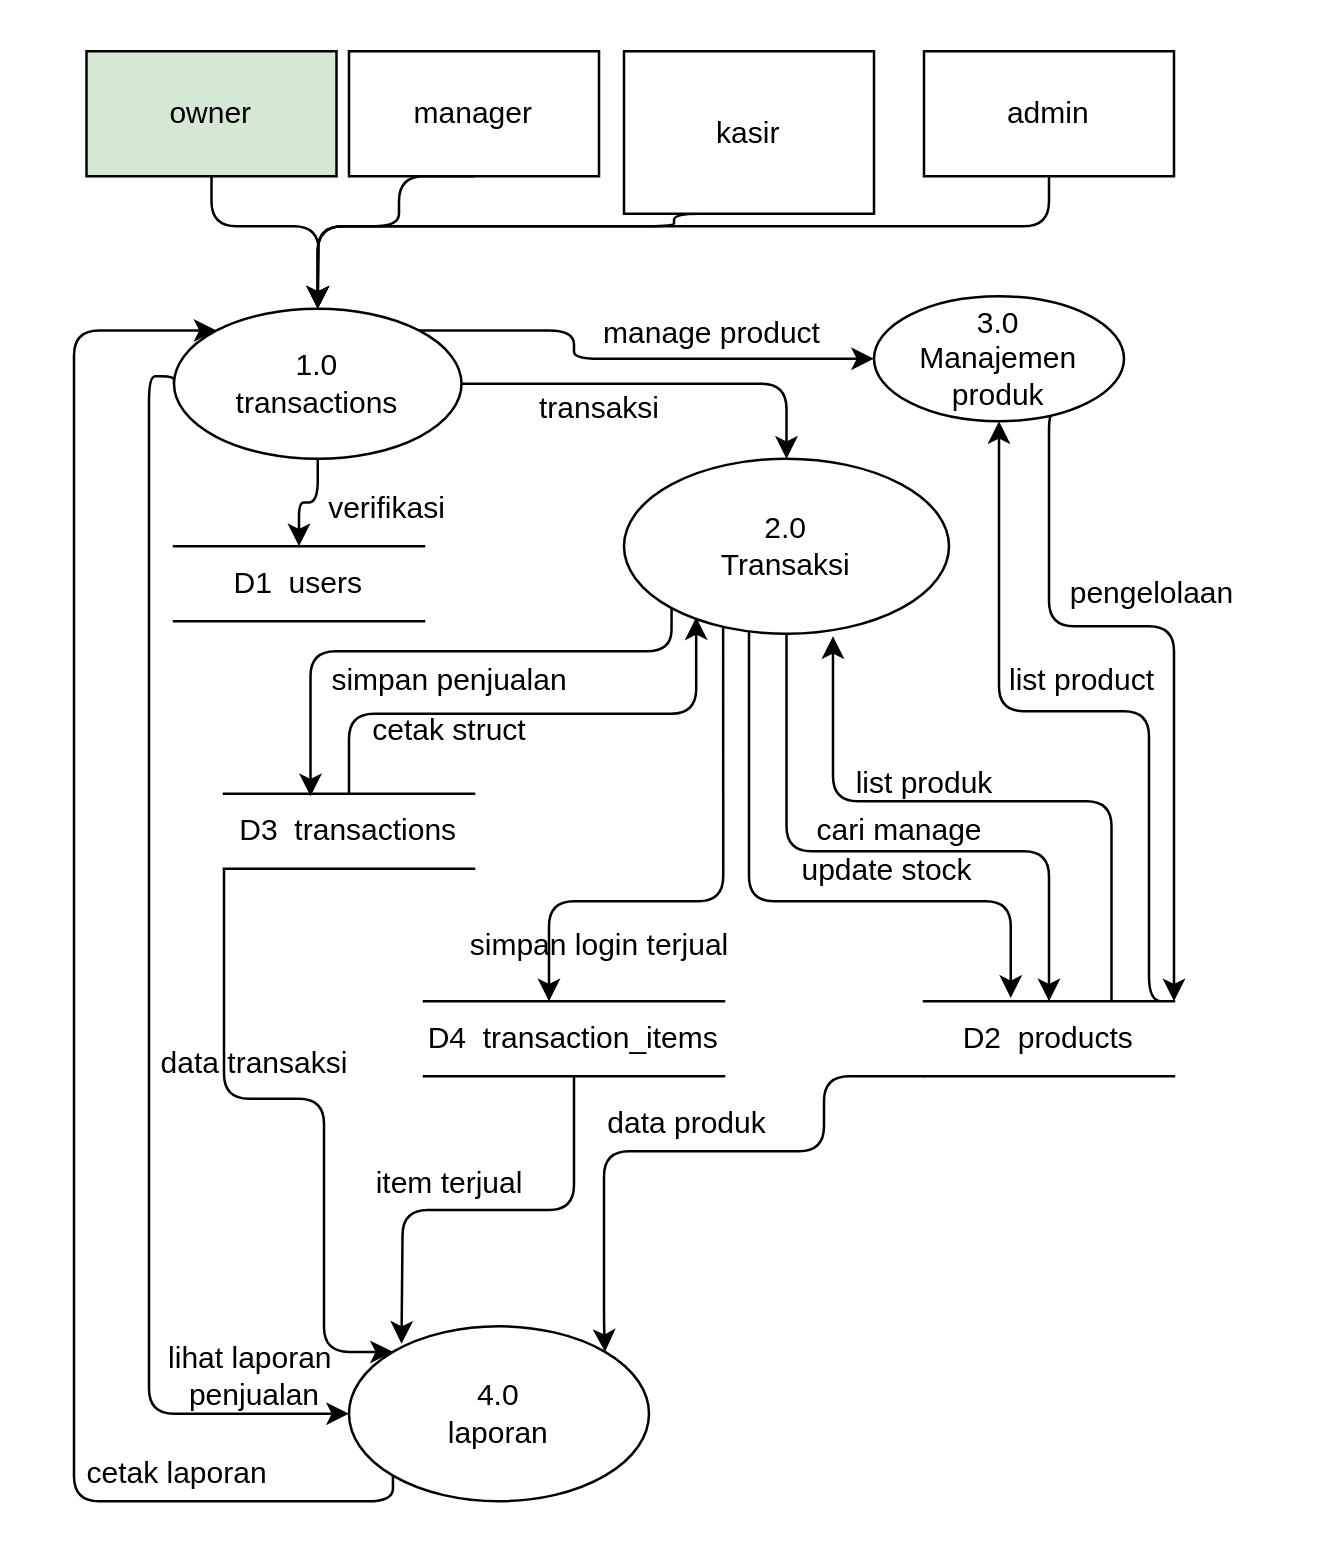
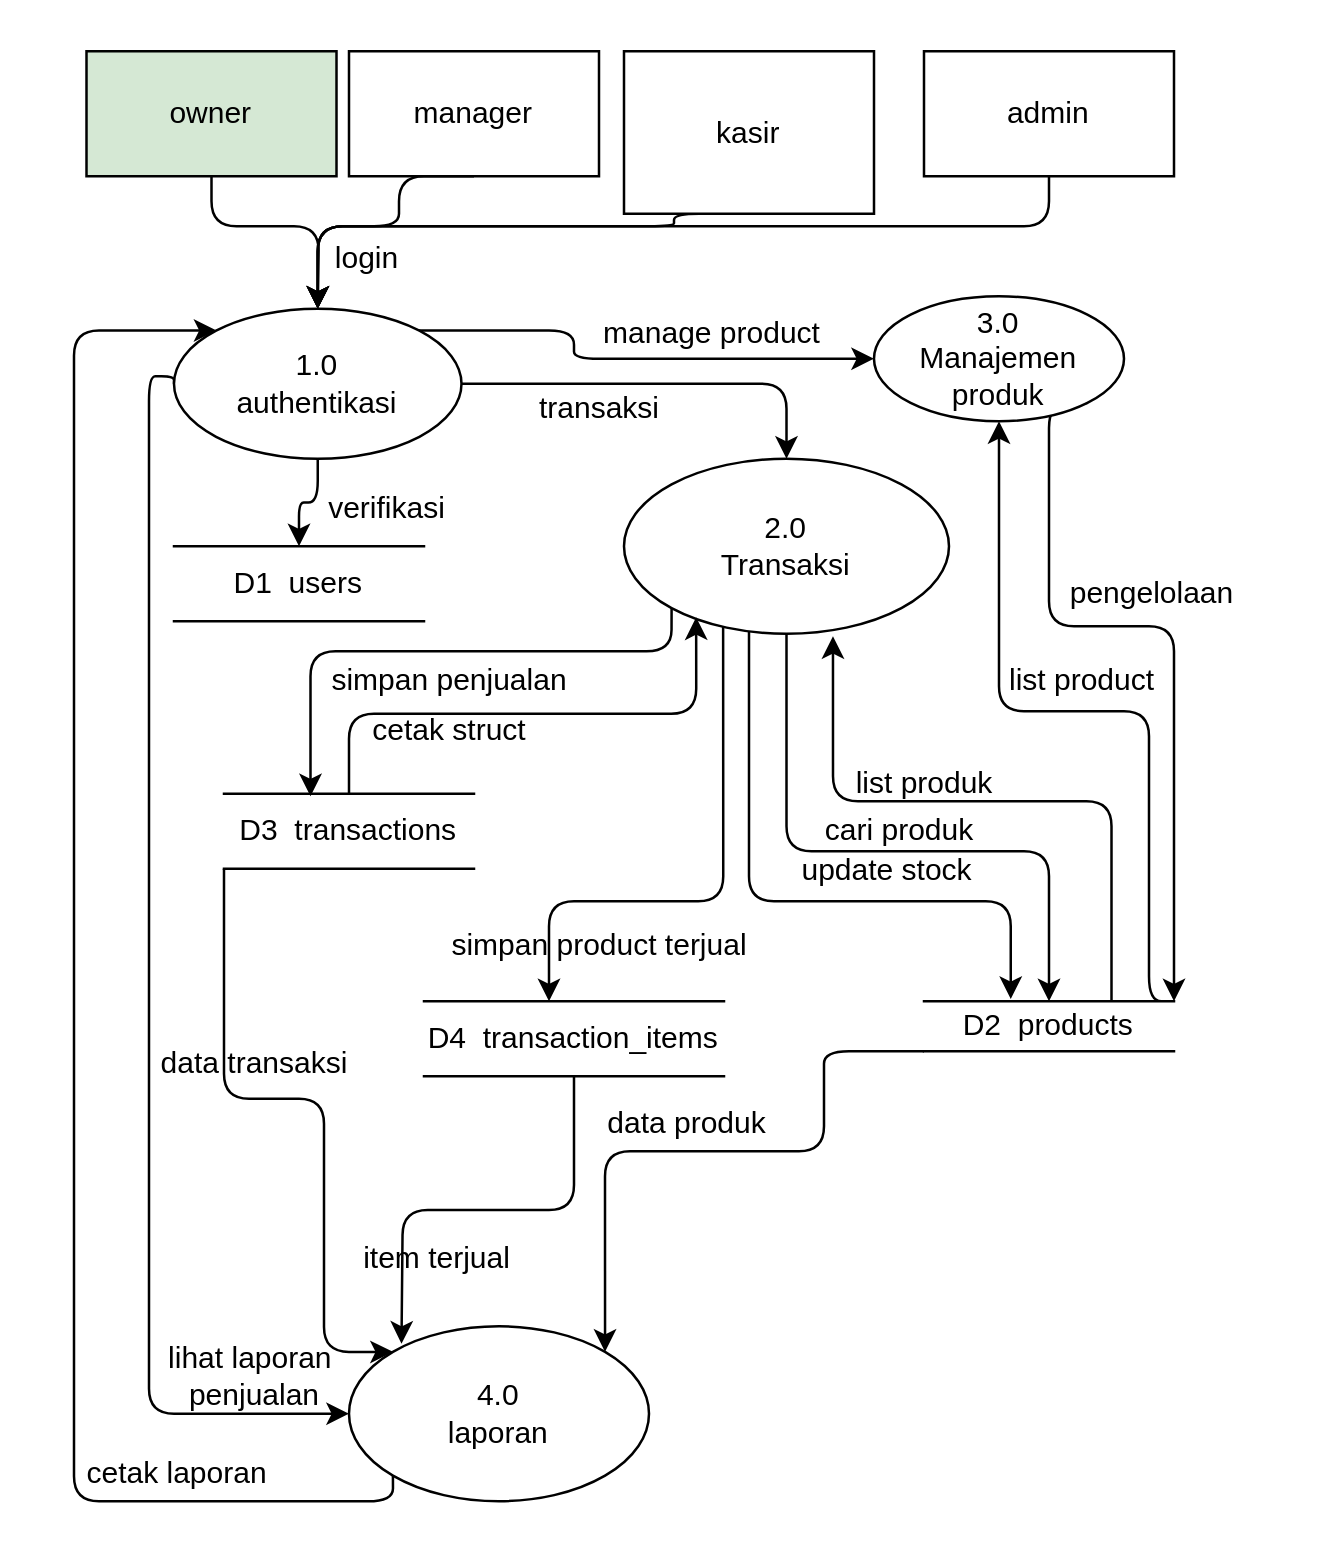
  <mxCell id="0" />
  <mxCell id="1" parent="0" />
  <mxCell id="2" style="edgeStyle=orthogonalEdgeStyle;html=1;exitX=0.305;exitY=0.954;exitDx=0;exitDy=0;exitPerimeter=0;" parent="1" source="4" target="13" edge="1"><mxGeometry relative="1" as="geometry"><Array as="points"><mxPoint x="289" y="360" /><mxPoint x="219" y="360" /></Array></mxGeometry></mxCell>
  <mxCell id="3" style="edgeStyle=orthogonalEdgeStyle;html=1;exitX=0.5;exitY=1;exitDx=0;exitDy=0;" parent="1" source="4" target="10" edge="1"><mxGeometry relative="1" as="geometry"><Array as="points"><mxPoint x="314" y="340" /><mxPoint x="419" y="340" /></Array></mxGeometry></mxCell>
  <mxCell id="4" value="&lt;div&gt;2.0&lt;/div&gt;Transaksi" style="shape=ellipse;html=1;dashed=0;whiteSpace=wrap;perimeter=ellipsePerimeter;fontSize=12;" parent="1" vertex="1"><mxGeometry x="249" y="183" width="130" height="70" as="geometry" /></mxCell>
  <mxCell id="5" style="edgeStyle=orthogonalEdgeStyle;html=1;exitX=0.5;exitY=1;exitDx=0;exitDy=0;entryX=0.5;entryY=0;entryDx=0;entryDy=0;" edge="1" parent="1" source="6" target="28"><mxGeometry relative="1" as="geometry"><Array as="points"><mxPoint x="269" y="90" /><mxPoint x="127" y="90" /></Array></mxGeometry></mxCell>
  <mxCell id="6" value="kasir" style="html=1;dashed=0;whiteSpace=wrap;" parent="1" vertex="1"><mxGeometry x="249" y="20" width="100" height="65" as="geometry" /></mxCell>
  <mxCell id="7" style="edgeStyle=orthogonalEdgeStyle;html=1;exitX=0.5;exitY=1;exitDx=0;exitDy=0;" edge="1" parent="1" source="8" target="28"><mxGeometry relative="1" as="geometry"><Array as="points"><mxPoint x="84" y="90" /><mxPoint x="127" y="90" /></Array></mxGeometry></mxCell>
  <mxCell id="8" value="owner" style="html=1;dashed=0;whiteSpace=wrap;fillColor=#d5e8d4;" parent="1" vertex="1"><mxGeometry x="34" y="20" width="100" height="50" as="geometry" /></mxCell>
  <mxCell id="9" style="edgeStyle=orthogonalEdgeStyle;html=1;exitX=1;exitY=0;exitDx=0;exitDy=0;entryX=0.5;entryY=1;entryDx=0;entryDy=0;" edge="1" parent="1" source="10" target="46"><mxGeometry relative="1" as="geometry"><Array as="points"><mxPoint x="459" y="400" /><mxPoint x="459" y="284" /><mxPoint x="399" y="284" /></Array></mxGeometry></mxCell>
- <mxCell id="10" value="D2&amp;nbsp; products" style="html=1;dashed=0;whiteSpace=wrap;shape=partialRectangle;right=0;left=0;" parent="1" vertex="1"><mxGeometry x="369" y="400" width="100" height="30" as="geometry" /></mxCell>
+ <mxCell id="10" value="D2&amp;nbsp; products" style="html=1;dashed=0;whiteSpace=wrap;shape=partialRectangle;right=0;left=0;" parent="1" vertex="1"><mxGeometry x="369" y="400" width="100" height="20" as="geometry" /></mxCell>
  <mxCell id="11" style="edgeStyle=orthogonalEdgeStyle;html=1;exitX=0;exitY=1;exitDx=0;exitDy=0;entryX=0;entryY=0;entryDx=0;entryDy=0;" parent="1" source="12" target="31" edge="1"><mxGeometry relative="1" as="geometry"><Array as="points"><mxPoint x="89" y="439" /><mxPoint x="129" y="439" /><mxPoint x="129" y="540" /></Array></mxGeometry></mxCell>
  <mxCell id="12" value="D3&amp;nbsp; transactions" style="html=1;dashed=0;whiteSpace=wrap;shape=partialRectangle;right=0;left=0;" parent="1" vertex="1"><mxGeometry x="89" y="317" width="100" height="30" as="geometry" /></mxCell>
  <mxCell id="13" value="D4&amp;nbsp; transaction_items" style="html=1;dashed=0;whiteSpace=wrap;shape=partialRectangle;right=0;left=0;" parent="1" vertex="1"><mxGeometry x="169" y="400" width="120" height="30" as="geometry" /></mxCell>
  <mxCell id="14" value="simpan penjualan" style="text;html=1;align=center;verticalAlign=middle;resizable=0;points=[];autosize=1;strokeColor=none;fillColor=none;" parent="1" vertex="1"><mxGeometry x="119" y="257" width="120" height="30" as="geometry" /></mxCell>
- <mxCell id="15" value="simpan login terjual" style="text;html=1;align=center;verticalAlign=middle;resizable=0;points=[];autosize=1;strokeColor=none;fillColor=none;" parent="1" vertex="1"><mxGeometry x="169" y="363" width="140" height="30" as="geometry" /></mxCell>
+ <mxCell id="15" value="simpan product terjual" style="text;html=1;align=center;verticalAlign=middle;resizable=0;points=[];autosize=1;strokeColor=none;fillColor=none;" parent="1" vertex="1"><mxGeometry x="169" y="363" width="140" height="30" as="geometry" /></mxCell>
  <mxCell id="16" value="update stock" style="text;html=1;align=center;verticalAlign=middle;resizable=0;points=[];autosize=1;strokeColor=none;fillColor=none;" parent="1" vertex="1"><mxGeometry x="309" y="333" width="90" height="30" as="geometry" /></mxCell>
  <mxCell id="17" style="edgeStyle=orthogonalEdgeStyle;html=1;exitX=0.75;exitY=0;exitDx=0;exitDy=0;entryX=0.643;entryY=1.014;entryDx=0;entryDy=0;entryPerimeter=0;" parent="1" source="10" target="4" edge="1"><mxGeometry relative="1" as="geometry"><mxPoint x="333" y="260" as="targetPoint" /><Array as="points"><mxPoint x="444" y="320" /><mxPoint x="333" y="320" /></Array></mxGeometry></mxCell>
  <mxCell id="18" value="list produk" style="text;html=1;align=center;verticalAlign=middle;resizable=0;points=[];autosize=1;strokeColor=none;fillColor=none;" parent="1" vertex="1"><mxGeometry x="329" y="298" width="80" height="30" as="geometry" /></mxCell>
  <mxCell id="19" style="edgeStyle=orthogonalEdgeStyle;html=1;entryX=0.347;entryY=-0.044;entryDx=0;entryDy=0;entryPerimeter=0;" parent="1" source="4" target="10" edge="1"><mxGeometry relative="1" as="geometry"><Array as="points"><mxPoint x="299" y="360" /><mxPoint x="404" y="360" /></Array></mxGeometry></mxCell>
- <mxCell id="20" value="cari manage" style="text;html=1;align=center;verticalAlign=middle;resizable=0;points=[];autosize=1;strokeColor=none;fillColor=none;" parent="1" vertex="1"><mxGeometry x="319" y="317" width="80" height="30" as="geometry" /></mxCell>
+ <mxCell id="20" value="cari produk" style="text;html=1;align=center;verticalAlign=middle;resizable=0;points=[];autosize=1;strokeColor=none;fillColor=none;" parent="1" vertex="1"><mxGeometry x="319" y="317" width="80" height="30" as="geometry" /></mxCell>
  <mxCell id="21" style="edgeStyle=orthogonalEdgeStyle;html=1;exitX=0.5;exitY=0;exitDx=0;exitDy=0;entryX=0.222;entryY=0.906;entryDx=0;entryDy=0;entryPerimeter=0;" parent="1" source="12" target="4" edge="1"><mxGeometry relative="1" as="geometry" /></mxCell>
  <mxCell id="22" style="edgeStyle=orthogonalEdgeStyle;html=1;exitX=0;exitY=1;exitDx=0;exitDy=0;entryX=0.346;entryY=0.033;entryDx=0;entryDy=0;entryPerimeter=0;" parent="1" source="4" target="12" edge="1"><mxGeometry relative="1" as="geometry"><mxPoint x="123" y="310" as="targetPoint" /><Array as="points"><mxPoint x="268" y="260" /><mxPoint x="124" y="260" /></Array></mxGeometry></mxCell>
  <mxCell id="23" value="cetak struct" style="text;html=1;align=center;verticalAlign=middle;resizable=0;points=[];autosize=1;strokeColor=none;fillColor=none;" parent="1" vertex="1"><mxGeometry x="139" y="277" width="80" height="30" as="geometry" /></mxCell>
  <mxCell id="24" style="edgeStyle=orthogonalEdgeStyle;html=1;entryX=0;entryY=0.5;entryDx=0;entryDy=0;exitX=0;exitY=0.5;exitDx=0;exitDy=0;" parent="1" source="28" target="31" edge="1"><mxGeometry relative="1" as="geometry"><Array as="points"><mxPoint x="69" y="150" /><mxPoint x="59" y="150" /><mxPoint x="59" y="565" /></Array></mxGeometry></mxCell>
  <mxCell id="25" style="edgeStyle=orthogonalEdgeStyle;html=1;entryX=0.5;entryY=0;entryDx=0;entryDy=0;" parent="1" source="28" target="4" edge="1"><mxGeometry relative="1" as="geometry" /></mxCell>
  <mxCell id="26" style="edgeStyle=orthogonalEdgeStyle;html=1;exitX=0.5;exitY=1;exitDx=0;exitDy=0;" parent="1" source="28" target="29" edge="1"><mxGeometry relative="1" as="geometry" /></mxCell>
  <mxCell id="27" style="edgeStyle=orthogonalEdgeStyle;html=1;exitX=1;exitY=0;exitDx=0;exitDy=0;entryX=0;entryY=0.5;entryDx=0;entryDy=0;" edge="1" parent="1" source="28" target="46"><mxGeometry relative="1" as="geometry"><Array as="points"><mxPoint x="229" y="132" /><mxPoint x="229" y="143" /></Array></mxGeometry></mxCell>
- <mxCell id="28" value="&lt;div&gt;1.0&lt;/div&gt;transactions" style="shape=ellipse;html=1;dashed=0;whiteSpace=wrap;perimeter=ellipsePerimeter;" parent="1" vertex="1"><mxGeometry x="69" y="123" width="115" height="60" as="geometry" /></mxCell>
+ <mxCell id="28" value="&lt;div&gt;1.0&lt;/div&gt;authentikasi" style="shape=ellipse;html=1;dashed=0;whiteSpace=wrap;perimeter=ellipsePerimeter;" parent="1" vertex="1"><mxGeometry x="69" y="123" width="115" height="60" as="geometry" /></mxCell>
  <mxCell id="29" value="D1&amp;nbsp; users" style="html=1;dashed=0;whiteSpace=wrap;shape=partialRectangle;right=0;left=0;" parent="1" vertex="1"><mxGeometry x="69" y="218" width="100" height="30" as="geometry" /></mxCell>
  <mxCell id="30" style="edgeStyle=orthogonalEdgeStyle;html=1;exitX=0;exitY=1;exitDx=0;exitDy=0;entryX=0;entryY=0;entryDx=0;entryDy=0;" edge="1" parent="1" source="31" target="28"><mxGeometry relative="1" as="geometry"><Array as="points"><mxPoint x="157" y="600" /><mxPoint x="29" y="600" /><mxPoint x="29" y="132" /></Array></mxGeometry></mxCell>
  <mxCell id="31" value="&lt;div&gt;4.0&lt;/div&gt;laporan" style="shape=ellipse;html=1;dashed=0;whiteSpace=wrap;perimeter=ellipsePerimeter;" parent="1" vertex="1"><mxGeometry x="139" y="530" width="120" height="70" as="geometry" /></mxCell>
  <mxCell id="32" value="data transaksi" style="text;html=1;align=center;verticalAlign=middle;resizable=0;points=[];autosize=1;strokeColor=none;fillColor=none;" parent="1" vertex="1"><mxGeometry x="51" y="410" width="100" height="30" as="geometry" /></mxCell>
  <mxCell id="33" value="lihat laporan&amp;nbsp;&lt;div&gt;penjualan&lt;/div&gt;" style="text;html=1;align=center;verticalAlign=middle;resizable=0;points=[];autosize=1;strokeColor=none;fillColor=none;" parent="1" vertex="1"><mxGeometry x="56" y="530" width="90" height="40" as="geometry" /></mxCell>
  <mxCell id="34" style="edgeStyle=orthogonalEdgeStyle;html=1;exitX=0;exitY=1;exitDx=0;exitDy=0;entryX=1;entryY=0;entryDx=0;entryDy=0;" parent="1" source="10" target="31" edge="1"><mxGeometry relative="1" as="geometry"><Array as="points"><mxPoint x="329" y="430" /><mxPoint x="329" y="460" /><mxPoint x="241" y="460" /><mxPoint x="241" y="529" /></Array></mxGeometry></mxCell>
  <mxCell id="35" value="data produk" style="text;html=1;align=center;verticalAlign=middle;resizable=0;points=[];autosize=1;strokeColor=none;fillColor=none;" parent="1" vertex="1"><mxGeometry x="229" y="434" width="90" height="30" as="geometry" /></mxCell>
  <mxCell id="36" style="edgeStyle=orthogonalEdgeStyle;html=1;exitX=0.5;exitY=1;exitDx=0;exitDy=0;" parent="1" source="13" edge="1"><mxGeometry relative="1" as="geometry"><mxPoint x="160" y="537" as="targetPoint" /></mxGeometry></mxCell>
- <mxCell id="37" value="item terjual" style="text;html=1;align=center;verticalAlign=middle;resizable=0;points=[];autosize=1;strokeColor=none;fillColor=none;" parent="1" vertex="1"><mxGeometry x="139" y="458" width="80" height="30" as="geometry" /></mxCell>
+ <mxCell id="37" value="item terjual" style="text;html=1;align=center;verticalAlign=middle;resizable=0;points=[];autosize=1;strokeColor=none;fillColor=none;" parent="1" vertex="1"><mxGeometry x="134" y="488" width="80" height="30" as="geometry" /></mxCell>
  <mxCell id="38" style="edgeStyle=orthogonalEdgeStyle;html=1;exitX=0.5;exitY=1;exitDx=0;exitDy=0;entryX=0.5;entryY=0;entryDx=0;entryDy=0;" edge="1" parent="1" source="39" target="28"><mxGeometry relative="1" as="geometry"><Array as="points"><mxPoint x="159" y="70" /><mxPoint x="159" y="90" /><mxPoint x="127" y="90" /></Array></mxGeometry></mxCell>
  <mxCell id="39" value="manager" style="html=1;dashed=0;whiteSpace=wrap;" parent="1" vertex="1"><mxGeometry x="139" y="20" width="100" height="50" as="geometry" /></mxCell>
  <mxCell id="40" value="transaksi" style="text;html=1;align=center;verticalAlign=middle;resizable=0;points=[];autosize=1;strokeColor=none;fillColor=none;" parent="1" vertex="1"><mxGeometry x="204" y="148" width="70" height="30" as="geometry" /></mxCell>
  <mxCell id="41" value="verifikasi" style="text;html=1;align=center;verticalAlign=middle;resizable=0;points=[];autosize=1;strokeColor=none;fillColor=none;" parent="1" vertex="1"><mxGeometry x="119" y="188" width="70" height="30" as="geometry" /></mxCell>
+ <mxCell id="42" value="login" style="text;html=1;align=center;verticalAlign=middle;resizable=0;points=[];autosize=1;strokeColor=none;fillColor=none;" vertex="1" parent="1"><mxGeometry x="121" y="88" width="50" height="30" as="geometry" /></mxCell>
  <mxCell id="43" style="edgeStyle=orthogonalEdgeStyle;html=1;exitX=0.5;exitY=1;exitDx=0;exitDy=0;entryX=0.5;entryY=0;entryDx=0;entryDy=0;" edge="1" parent="1" source="44" target="28"><mxGeometry relative="1" as="geometry"><Array as="points"><mxPoint x="419" y="90" /><mxPoint x="127" y="90" /></Array></mxGeometry></mxCell>
  <mxCell id="44" value="admin" style="html=1;dashed=0;whiteSpace=wrap;" vertex="1" parent="1"><mxGeometry x="369" y="20" width="100" height="50" as="geometry" /></mxCell>
  <mxCell id="45" style="edgeStyle=orthogonalEdgeStyle;html=1;exitX=1;exitY=1;exitDx=0;exitDy=0;entryX=1;entryY=0;entryDx=0;entryDy=0;" edge="1" parent="1" source="46" target="10"><mxGeometry relative="1" as="geometry"><Array as="points"><mxPoint x="419" y="161" /><mxPoint x="419" y="250" /><mxPoint x="469" y="250" /></Array></mxGeometry></mxCell>
  <mxCell id="46" value="&lt;div&gt;3.0&lt;/div&gt;Manajemen&lt;div&gt;produk&lt;/div&gt;" style="shape=ellipse;html=1;dashed=0;whiteSpace=wrap;perimeter=ellipsePerimeter;" vertex="1" parent="1"><mxGeometry x="349" y="118" width="100" height="50" as="geometry" /></mxCell>
  <mxCell id="47" value="manage product" style="text;html=1;align=center;verticalAlign=middle;resizable=0;points=[];autosize=1;strokeColor=none;fillColor=none;" vertex="1" parent="1"><mxGeometry x="229" y="118" width="110" height="30" as="geometry" /></mxCell>
  <mxCell id="48" value="list product" style="text;html=1;align=center;verticalAlign=middle;resizable=0;points=[];autosize=1;strokeColor=none;fillColor=none;" vertex="1" parent="1"><mxGeometry x="392" y="257" width="80" height="30" as="geometry" /></mxCell>
  <mxCell id="49" value="pengelolaan" style="text;html=1;align=center;verticalAlign=middle;resizable=0;points=[];autosize=1;strokeColor=none;fillColor=none;" vertex="1" parent="1"><mxGeometry x="415" y="222" width="90" height="30" as="geometry" /></mxCell>
  <mxCell id="50" value="cetak laporan" style="text;html=1;align=center;verticalAlign=middle;resizable=0;points=[];autosize=1;strokeColor=none;fillColor=none;" vertex="1" parent="1"><mxGeometry x="20" y="574" width="100" height="30" as="geometry" /></mxCell>
